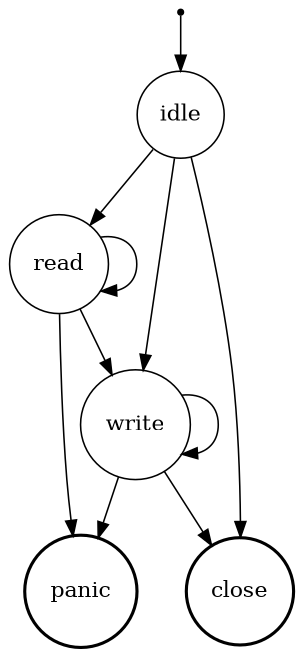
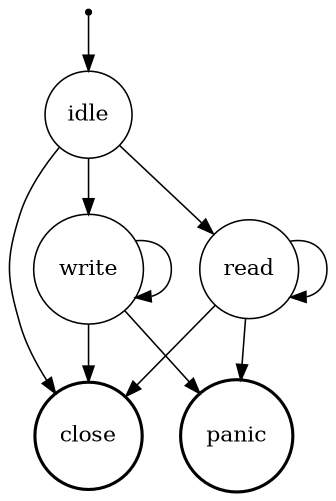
  digraph {
    node [shape=circle]
    start [shape=point]
    idle
    read
    write
    close [style=bold]
    panic [style=bold]
    start -> idle
    idle -> read
    idle -> write
    idle -> close
    read -> read
-   read -> write
+   read -> close
    read -> panic
    write -> write
    write -> close
    write -> panic
  }
